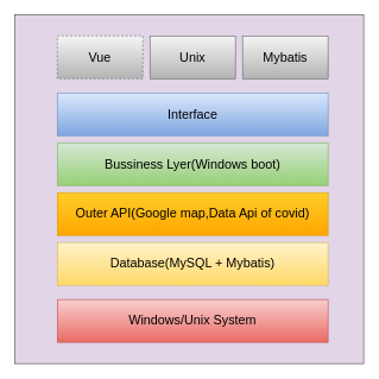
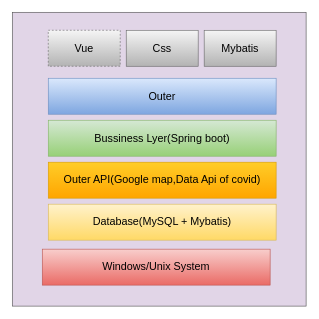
  <mxCell id="0" />
  <mxCell id="1" parent="0" />
  <mxCell id="2" value="" style="whiteSpace=wrap;html=1;aspect=fixed;fontSize=18;strokeColor=#4D4D4D;fillColor=#E1D5E7;" vertex="1" parent="1"><mxGeometry x="20" y="20" width="490" height="490" as="geometry" /></mxCell>
  <mxCell id="3" value="&lt;p&gt;&lt;font style=&quot;font-size: 18px&quot;&gt;Vue&lt;/font&gt;&lt;/p&gt;" style="rounded=0;whiteSpace=wrap;html=1;strokeColor=#666666;fillColor=#f5f5f5;gradientColor=#b3b3b3;dashed=1;" vertex="1" parent="1"><mxGeometry x="80" y="50" width="120" height="60" as="geometry" /></mxCell>
- <mxCell id="4" value="&lt;font style=&quot;font-size: 18px&quot;&gt;Interface&lt;/font&gt;" style="rounded=0;whiteSpace=wrap;html=1;fillColor=#dae8fc;gradientColor=#7ea6e0;strokeColor=#6c8ebf;" vertex="1" parent="1"><mxGeometry x="80" y="130" width="380" height="60" as="geometry" /></mxCell>
- <mxCell id="5" value="&lt;font style=&quot;font-size: 18px&quot;&gt;Unix&lt;/font&gt;" style="rounded=0;whiteSpace=wrap;html=1;strokeColor=#666666;fillColor=#f5f5f5;gradientColor=#b3b3b3;" vertex="1" parent="1"><mxGeometry x="210" y="50" width="120" height="60" as="geometry" /></mxCell>
+ <mxCell id="4" value="&lt;font style=&quot;font-size: 18px&quot;&gt;Outer&lt;/font&gt;" style="rounded=0;whiteSpace=wrap;html=1;fillColor=#dae8fc;gradientColor=#7ea6e0;strokeColor=#6c8ebf;" vertex="1" parent="1"><mxGeometry x="80" y="130" width="380" height="60" as="geometry" /></mxCell>
+ <mxCell id="5" value="&lt;font style=&quot;font-size: 18px&quot;&gt;Css&lt;/font&gt;" style="rounded=0;whiteSpace=wrap;html=1;strokeColor=#666666;fillColor=#f5f5f5;gradientColor=#b3b3b3;" vertex="1" parent="1"><mxGeometry x="210" y="50" width="120" height="60" as="geometry" /></mxCell>
  <mxCell id="6" value="&lt;font style=&quot;font-size: 18px&quot;&gt;Mybatis&lt;/font&gt;" style="rounded=0;whiteSpace=wrap;html=1;strokeColor=#666666;fillColor=#f5f5f5;gradientColor=#b3b3b3;" vertex="1" parent="1"><mxGeometry x="340" y="50" width="120" height="60" as="geometry" /></mxCell>
- <mxCell id="7" value="&lt;span style=&quot;font-size: 18px&quot;&gt;Bussiness Lyer(Windows boot)&lt;/span&gt;" style="rounded=0;whiteSpace=wrap;html=1;fillColor=#d5e8d4;gradientColor=#97d077;strokeColor=#82b366;" vertex="1" parent="1"><mxGeometry x="80" y="200" width="380" height="60" as="geometry" /></mxCell>
+ <mxCell id="7" value="&lt;span style=&quot;font-size: 18px&quot;&gt;Bussiness Lyer(Spring boot)&lt;/span&gt;" style="rounded=0;whiteSpace=wrap;html=1;fillColor=#d5e8d4;gradientColor=#97d077;strokeColor=#82b366;" vertex="1" parent="1"><mxGeometry x="80" y="200" width="380" height="60" as="geometry" /></mxCell>
  <mxCell id="8" value="&lt;span style=&quot;font-size: 18px&quot;&gt;Outer API(Google map,Data Api of covid)&lt;/span&gt;" style="rounded=0;whiteSpace=wrap;html=1;fillColor=#ffcd28;gradientColor=#ffa500;strokeColor=#d79b00;" vertex="1" parent="1"><mxGeometry x="80" y="270" width="380" height="60" as="geometry" /></mxCell>
  <mxCell id="9" value="&lt;span style=&quot;font-size: 18px&quot;&gt;Database(MySQL + Mybatis)&lt;/span&gt;" style="rounded=0;whiteSpace=wrap;html=1;fillColor=#fff2cc;gradientColor=#ffd966;strokeColor=#d6b656;" vertex="1" parent="1"><mxGeometry x="80" y="340" width="380" height="60" as="geometry" /></mxCell>
- <mxCell id="10" value="&lt;span style=&quot;font-size: 18px&quot;&gt;Windows/Unix System&lt;/span&gt;" style="rounded=0;whiteSpace=wrap;html=1;fillColor=#f8cecc;gradientColor=#ea6b66;strokeColor=#b85450;" vertex="1" parent="1"><mxGeometry x="80" y="420" width="380" height="60" as="geometry" /></mxCell>
+ <mxCell id="10" value="&lt;span style=&quot;font-size: 18px&quot;&gt;Windows/Unix System&lt;/span&gt;" style="rounded=0;whiteSpace=wrap;html=1;fillColor=#f8cecc;gradientColor=#ea6b66;strokeColor=#b85450;" vertex="1" parent="1"><mxGeometry x="70" y="415" width="380" height="60" as="geometry" /></mxCell>
